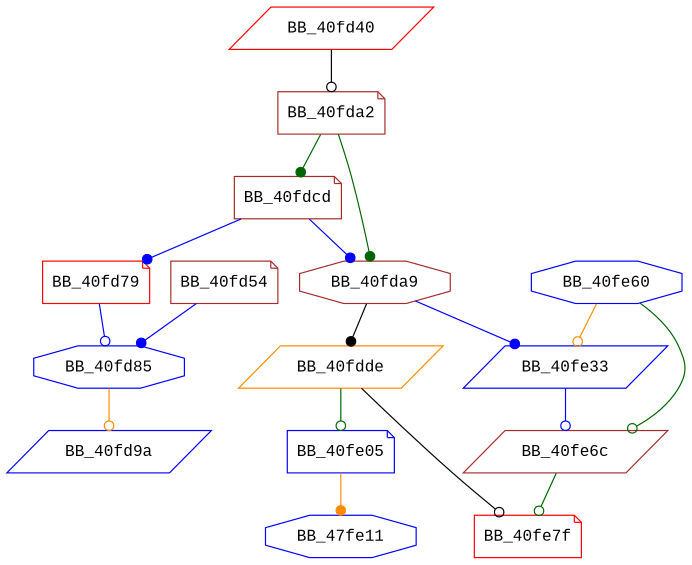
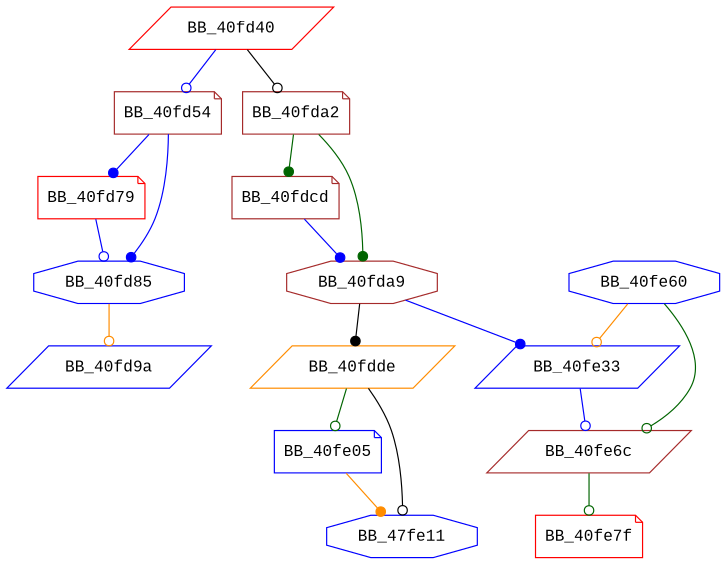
  digraph {
    fontname="Liberation Mono"
    node [color=blue fontname="Liberation Mono" shape=note]
    edge [arrowhead=odot color=blue fontname="Liberation Mono"]
    BB_40fd40 [color=red shape=parallelogram]
    BB_40fd54 [color=brown]
    BB_40fda2 [color=brown]
    BB_40fd79 [color=red]
    BB_40fd85 [shape=octagon]
    BB_40fdcd [color=brown]
    n7 [color=brown label=BB_40fda9 shape=octagon]
    BB_40fd9a [shape=parallelogram]
    BB_40fdde [color=darkorange shape=parallelogram]
    BB_40fe33 [shape=parallelogram]
    BB_40fe05
    n12 [label=BB_47fe11 shape=octagon]
    BB_40fe6c [color=brown shape=parallelogram]
    BB_40fe60 [shape=octagon]
    BB_40fe7f [color=red]
+   BB_40fd40 -> BB_40fd54
    BB_40fd40 -> BB_40fda2 [color=black]
-   BB_40fdcd -> BB_40fd79 [arrowhead=dot]
+   BB_40fd54 -> BB_40fd79 [arrowhead=dot]
    BB_40fd54 -> BB_40fd85 [arrowhead=dot]
    BB_40fda2 -> BB_40fdcd [arrowhead=dot color=darkgreen]
    BB_40fda2 -> n7 [arrowhead=dot color=darkgreen]
    BB_40fd79 -> BB_40fd85
    BB_40fd85 -> BB_40fd9a [color=darkorange]
    BB_40fdcd -> n7 [arrowhead=dot]
    n7 -> BB_40fdde [arrowhead=dot color=black]
    n7 -> BB_40fe33 [arrowhead=dot]
    BB_40fdde -> BB_40fe05 [color=darkgreen]
-   BB_40fdde -> BB_40fe7f [color=black]
+   BB_40fdde -> n12 [color=black]
    BB_40fe33 -> BB_40fe6c
    BB_40fe05 -> n12 [arrowhead=dot color=darkorange]
    BB_40fe6c -> BB_40fe7f [color=darkgreen]
    BB_40fe60 -> BB_40fe33 [color=darkorange]
    BB_40fe60 -> BB_40fe6c [color=darkgreen]
  }
